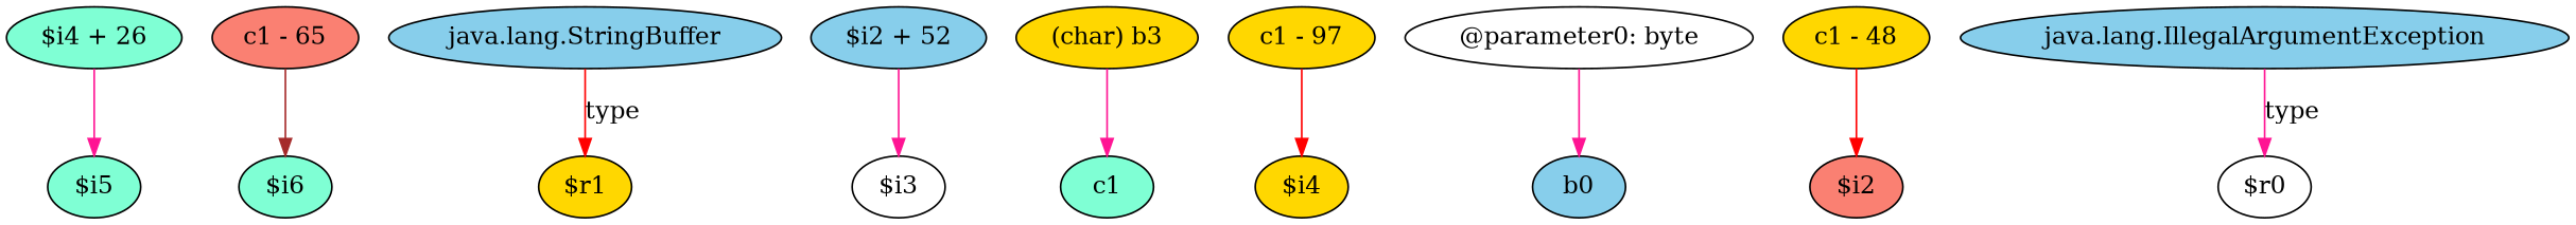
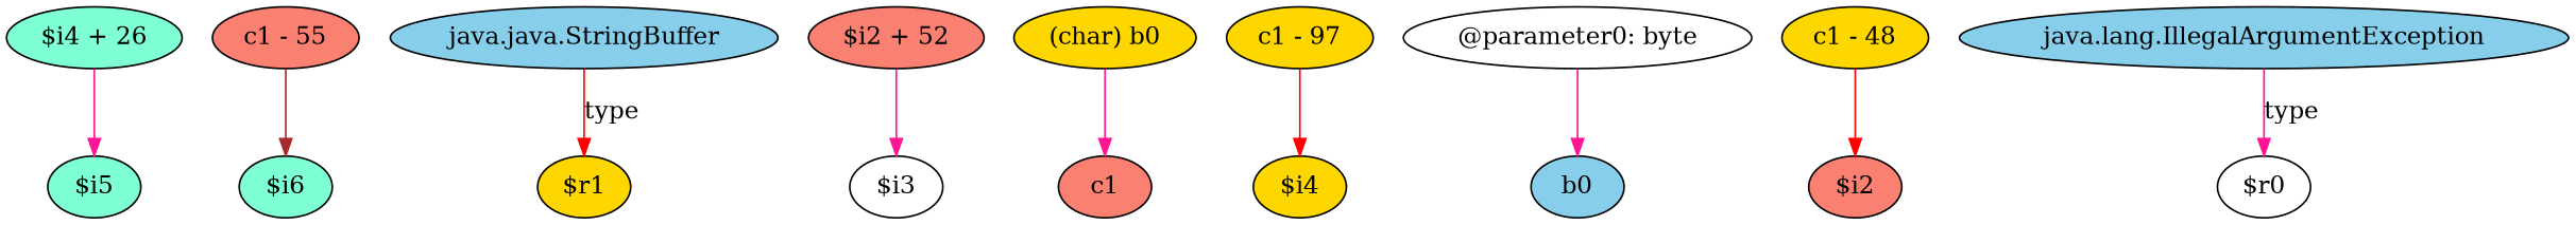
  digraph {
    node [fillcolor=gold style=filled]
    edge [color=deeppink]
    n1 [fillcolor=aquamarine label="$i4 + 26"]
    n2 [fillcolor=aquamarine label="$i5"]
-   n3 [fillcolor=salmon label="c1 - 65"]
+   n3 [fillcolor=salmon label="c1 - 55"]
    n4 [fillcolor=aquamarine label="$i6"]
-   n5 [fillcolor=skyblue label="java.lang.StringBuffer"]
+   n5 [fillcolor=skyblue label="java.java.StringBuffer"]
    n6 [label="$r1"]
-   n7 [fillcolor=skyblue label="$i2 + 52"]
+   n7 [fillcolor=salmon label="$i2 + 52"]
    n8 [fillcolor=white label="$i3"]
-   n9 [label="(char) b3"]
-   n10 [fillcolor=aquamarine label=c1]
+   n9 [label="(char) b0"]
+   n10 [fillcolor=salmon label=c1]
    n11 [label="c1 - 97"]
    n12 [label="$i4"]
    n13 [fillcolor=white label="@parameter0: byte"]
    n14 [fillcolor=skyblue label=b0]
    n15 [label="c1 - 48"]
    n16 [fillcolor=salmon label="$i2"]
    n17 [fillcolor=skyblue label="java.lang.IllegalArgumentException"]
    n18 [fillcolor=white label="$r0"]
    n1 -> n2
    n3 -> n4 [color=brown]
    n5 -> n6 [color=red label=type]
    n7 -> n8
    n9 -> n10
    n11 -> n12 [color=red]
    n13 -> n14
    n15 -> n16 [color=red]
    n17 -> n18 [label=type]
  }
